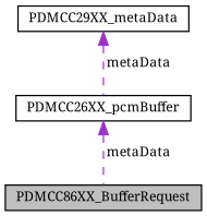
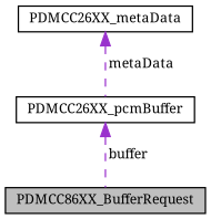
  digraph {
    fontname="Noto Serif"
    node [color=black fillcolor=white fontname="Noto Serif" fontsize=10 shape=record style=filled]
    edge [color=darkorchid3 dir=back fontname="Noto Serif" fontsize=10 labelfontname=Helvetica labelfontsize=10 style=dashed]
    n1 [fillcolor=grey75 fontcolor=black height=0.2 label=PDMCC86XX_BufferRequest width=0.4]
    n2 [height=0.2 label=PDMCC26XX_pcmBuffer width=0.4]
-   n3 [height=0.2 label=PDMCC29XX_metaData width=0.4]
-   n2 -> n1 [label=" metaData"]
+   n3 [height=0.2 label=PDMCC26XX_metaData width=0.4]
+   n2 -> n1 [label=" buffer"]
    n3 -> n2 [label=" metaData"]
  }
